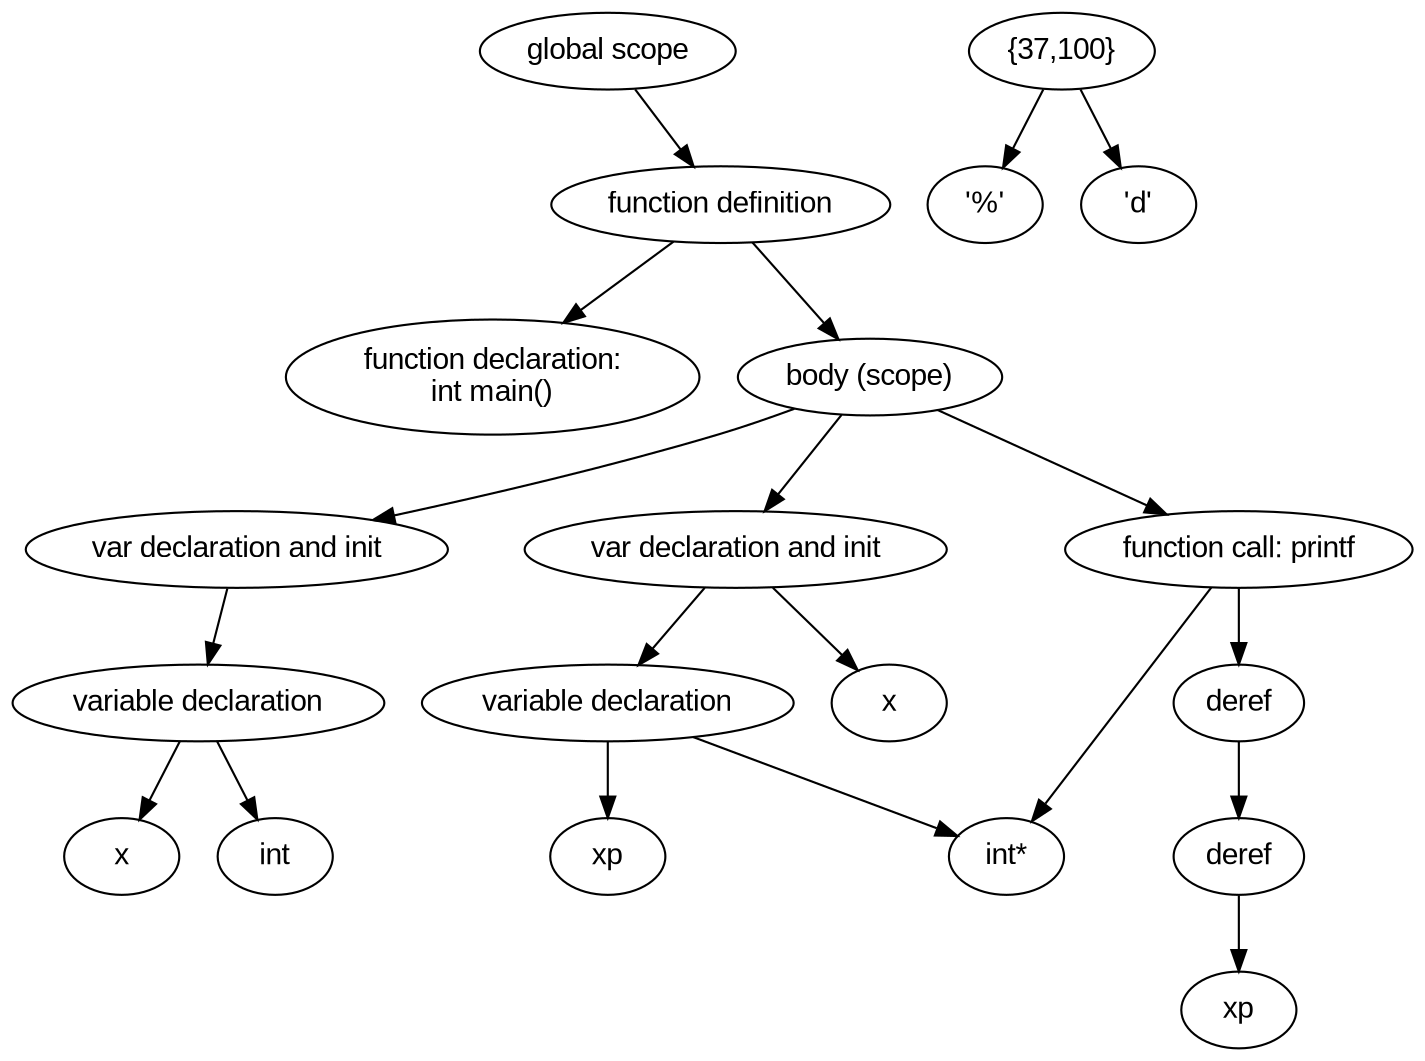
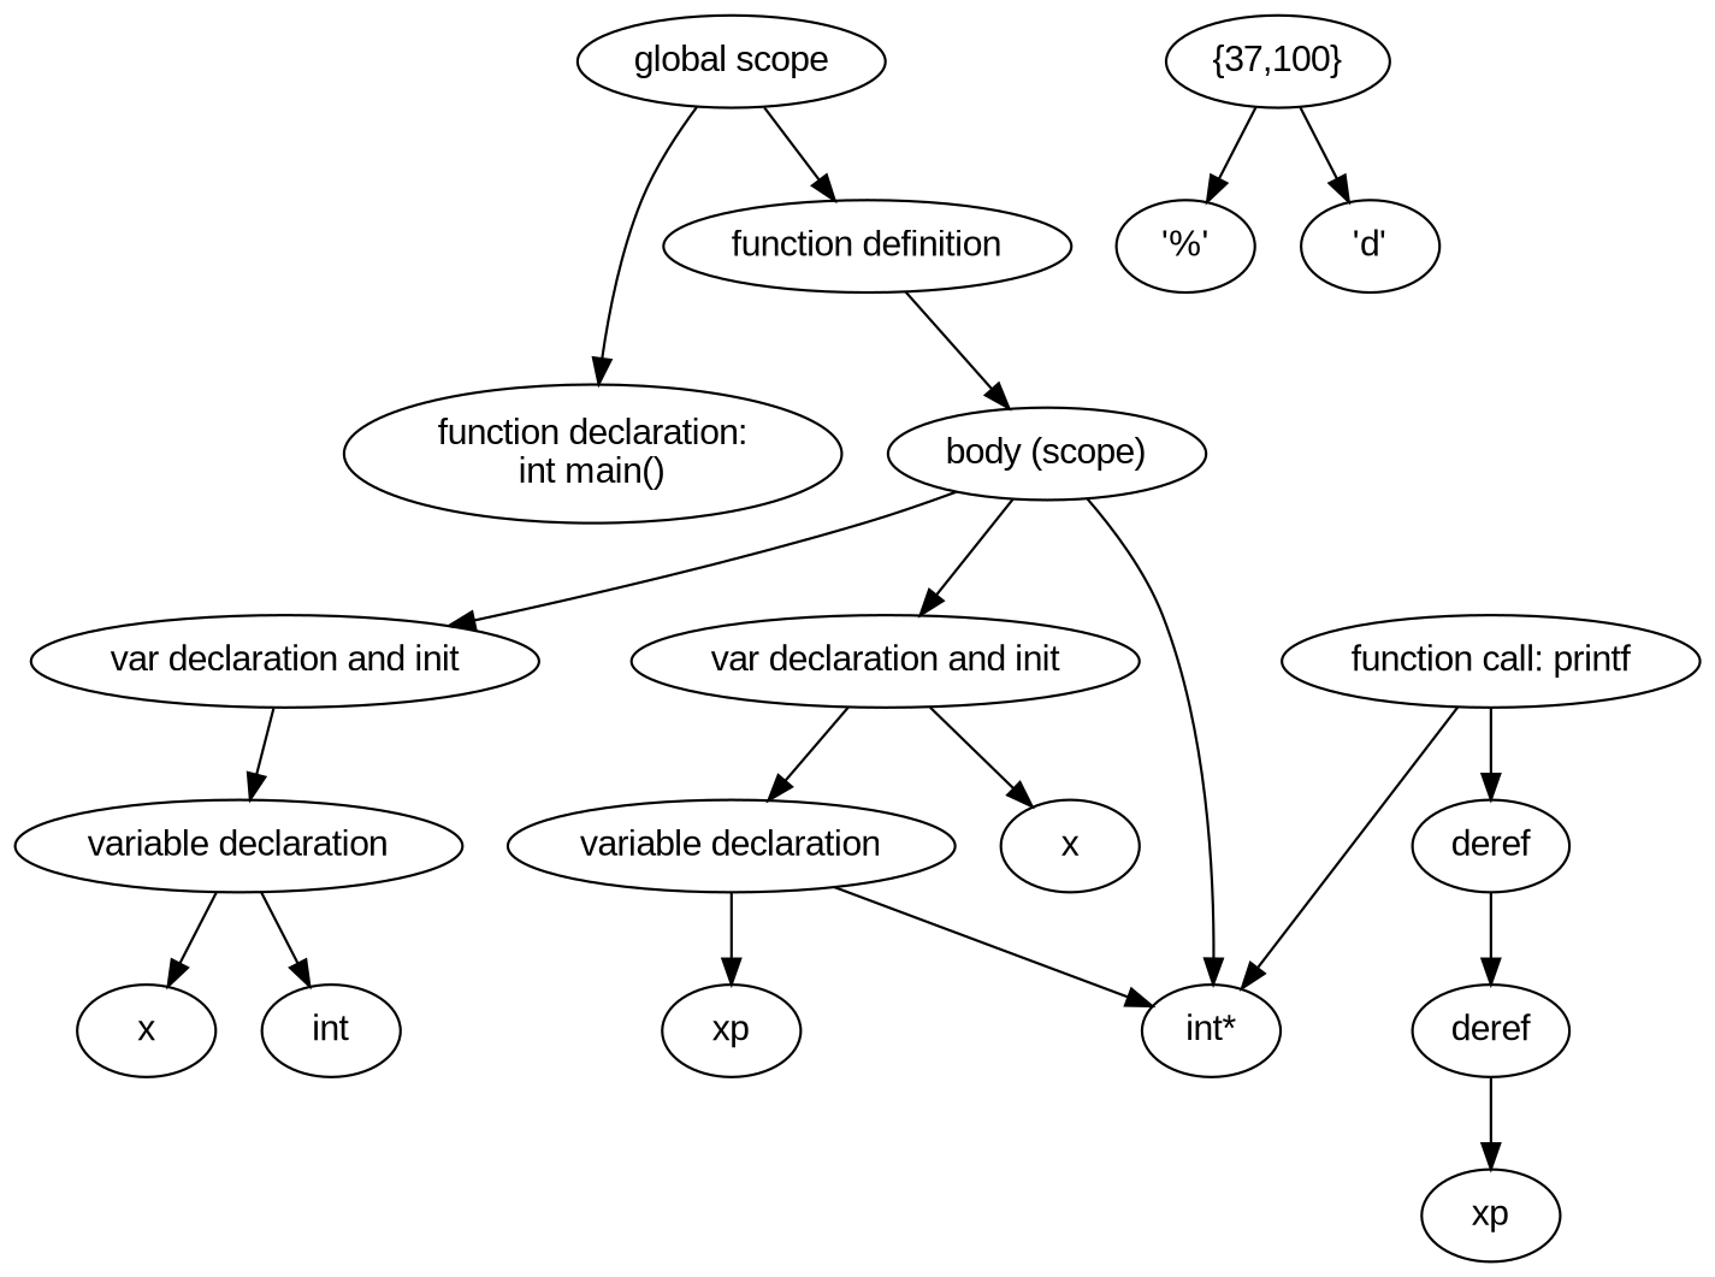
  digraph {
    fontname="Liberation Sans"
    node [fontname="Liberation Sans"]
    edge [fontname="Liberation Sans"]
    n1 [label="function declaration:\nint main()"]
    n2 [label="function definition"]
    n3 [label="body (scope)"]
    n4 [label="var declaration and init"]
    n5 [label="var declaration and init"]
    n6 [label="function call: printf"]
    n7 [label=int]
    n8 [label="variable declaration"]
    n9 [label=x]
    n10 [label="variable declaration"]
    n11 [label=x]
    n12 [label="int*"]
    n13 [label=deref]
    n14 [label=xp]
    n15 [label="'%'"]
    n16 [label="{37,100}"]
    n17 [label="'d'"]
    n18 [label=deref]
    n19 [label=xp]
    n20 [label="global scope"]
-   n2 -> n1
+   n20 -> n1
    n2 -> n3
    n3 -> n4
    n3 -> n5
-   n3 -> n6
+   n3 -> n12
    n4 -> n8
    n5 -> n10
    n5 -> n11
    n6 -> n12
    n6 -> n13
    n8 -> n7
    n8 -> n9
    n10 -> n12
    n10 -> n14
    n13 -> n18
    n16 -> n15
    n16 -> n17
    n18 -> n19
    n20 -> n2
  }
